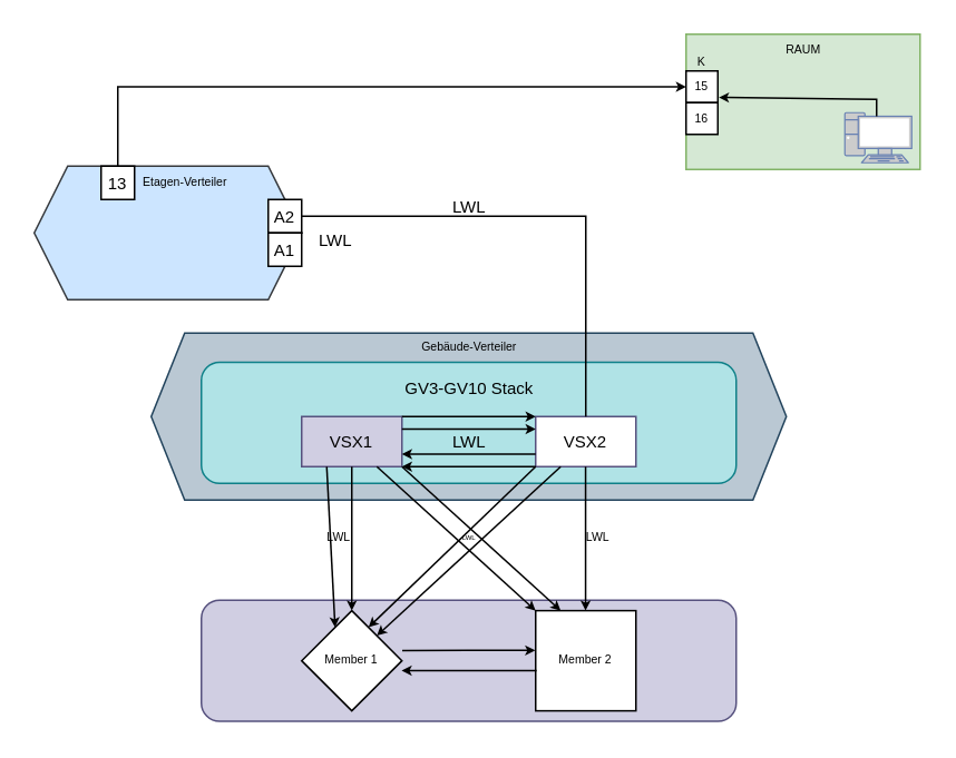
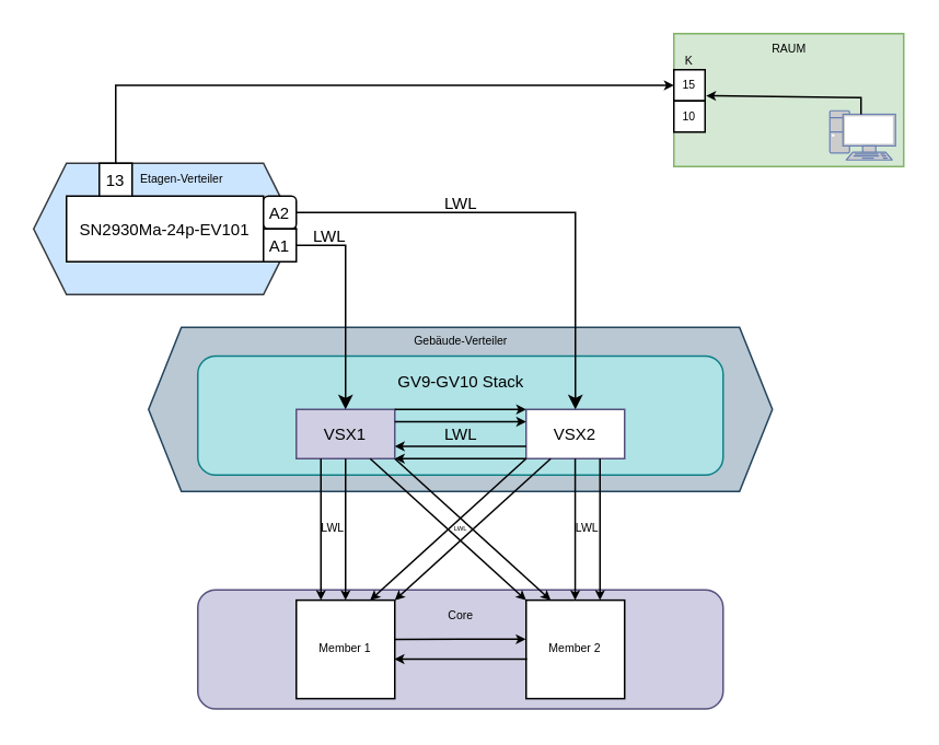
  <mxCell id="0" />
  <mxCell id="1" parent="0" />
  <mxCell id="2" value="" style="shape=hexagon;perimeter=hexagonPerimeter2;whiteSpace=wrap;html=1;fixedSize=1;fontSize=7;fillColor=#cce5ff;strokeColor=#36393d;" vertex="1" parent="1"><mxGeometry x="20" y="99" width="160" height="80" as="geometry" /></mxCell>
  <mxCell id="3" value="" style="shape=hexagon;perimeter=hexagonPerimeter2;whiteSpace=wrap;html=1;fixedSize=1;fontSize=7;fillColor=#bac8d3;strokeColor=#23445d;" vertex="1" parent="1"><mxGeometry x="90" y="199" width="380" height="100" as="geometry" /></mxCell>
  <mxCell id="4" value="" style="rounded=1;whiteSpace=wrap;html=1;fontSize=10;fillColor=#b0e3e6;strokeColor=#0e8088;" vertex="1" parent="1"><mxGeometry x="120" y="216.5" width="320" height="72.5" as="geometry" /></mxCell>
+ <mxCell id="5" value="SN2930Ma-24p-EV101" style="rounded=0;whiteSpace=wrap;html=1;fontSize=10;" vertex="1" parent="1"><mxGeometry x="40" y="119" width="120" height="40" as="geometry" /></mxCell>
  <mxCell id="6" value="13" style="rounded=0;whiteSpace=wrap;html=1;fontSize=10;" vertex="1" parent="1"><mxGeometry x="60" y="99" width="20" height="20" as="geometry" /></mxCell>
- <mxCell id="7" value="A2" style="rounded=0;whiteSpace=wrap;html=1;fontSize=10;" vertex="1" parent="1"><mxGeometry x="160" y="119" width="20" height="20" as="geometry" /></mxCell>
+ <mxCell id="7" value="A2" style="whiteSpace=wrap;html=1;fontSize=10;rounded=1;" vertex="1" parent="1"><mxGeometry x="160" y="119" width="20" height="20" as="geometry" /></mxCell>
  <mxCell id="8" value="A1" style="rounded=0;whiteSpace=wrap;html=1;fontSize=10;" vertex="1" parent="1"><mxGeometry x="160" y="139" width="20" height="20" as="geometry" /></mxCell>
  <mxCell id="9" style="edgeStyle=orthogonalEdgeStyle;rounded=0;orthogonalLoop=1;jettySize=auto;html=1;exitX=1;exitY=0;exitDx=0;exitDy=0;fontSize=10;" edge="1" parent="1" source="10"><mxGeometry relative="1" as="geometry"><mxPoint x="240.2" y="249" as="targetPoint" /></mxGeometry></mxCell>
  <mxCell id="10" value="VSX1" style="rounded=0;whiteSpace=wrap;html=1;fontSize=10;fillColor=#d0cee2;strokeColor=#56517e;" vertex="1" parent="1"><mxGeometry x="180" y="249" width="60" height="30" as="geometry" /></mxCell>
  <mxCell id="11" value="VSX2" style="rounded=0;whiteSpace=wrap;html=1;fontSize=10;fillColor=#ffffff;strokeColor=#56517e;" vertex="1" parent="1"><mxGeometry x="320" y="249" width="60" height="30" as="geometry" /></mxCell>
- <mxCell id="12" value="" style="endArrow=none;html=1;rounded=0;fontSize=10;exitX=1;exitY=0.5;exitDx=0;exitDy=0;entryX=0.5;entryY=0;entryDx=0;entryDy=0;" edge="1" parent="1" source="7" target="11"><mxGeometry width="50" height="50" relative="1" as="geometry"><mxPoint x="200" y="209" as="sourcePoint" /><mxPoint x="250" y="159" as="targetPoint" /><Array as="points"><mxPoint x="350" y="129" /></Array></mxGeometry></mxCell>
+ <mxCell id="12" value="" style="endArrow=classic;html=1;rounded=0;fontSize=10;exitX=1;exitY=0.5;exitDx=0;exitDy=0;entryX=0.5;entryY=0;entryDx=0;entryDy=0;" edge="1" parent="1" source="7" target="11"><mxGeometry width="50" height="50" relative="1" as="geometry"><mxPoint x="200" y="209" as="sourcePoint" /><mxPoint x="250" y="159" as="targetPoint" /><Array as="points"><mxPoint x="350" y="129" /></Array></mxGeometry></mxCell>
+ <mxCell id="13" value="" style="endArrow=classic;html=1;rounded=0;fontSize=10;entryX=0.5;entryY=0;entryDx=0;entryDy=0;exitX=1;exitY=0.5;exitDx=0;exitDy=0;" edge="1" parent="1" source="8" target="10"><mxGeometry width="50" height="50" relative="1" as="geometry"><mxPoint x="140" y="229" as="sourcePoint" /><mxPoint x="190" y="179" as="targetPoint" /><Array as="points"><mxPoint x="210" y="149" /></Array></mxGeometry></mxCell>
  <mxCell id="14" value="LWL" style="text;html=1;align=center;verticalAlign=middle;resizable=0;points=[];autosize=1;strokeColor=none;fillColor=none;fontSize=10;" vertex="1" parent="1"><mxGeometry x="260" y="108" width="40" height="30" as="geometry" /></mxCell>
  <mxCell id="15" value="LWL" style="text;html=1;align=center;verticalAlign=middle;resizable=0;points=[];autosize=1;strokeColor=none;fillColor=none;fontSize=10;" vertex="1" parent="1"><mxGeometry x="180" y="128" width="40" height="30" as="geometry" /></mxCell>
  <mxCell id="16" value="" style="endArrow=classic;html=1;rounded=0;fontSize=10;exitX=1;exitY=0;exitDx=0;exitDy=0;endSize=3;" edge="1" parent="1" source="10"><mxGeometry width="50" height="50" relative="1" as="geometry"><mxPoint x="240" y="269" as="sourcePoint" /><mxPoint x="320" y="249" as="targetPoint" /></mxGeometry></mxCell>
  <mxCell id="17" value="" style="endArrow=classic;html=1;rounded=0;fontSize=10;exitX=1;exitY=0.25;exitDx=0;exitDy=0;endSize=3;entryX=0;entryY=0.25;entryDx=0;entryDy=0;" edge="1" parent="1" source="10" target="11"><mxGeometry width="50" height="50" relative="1" as="geometry"><mxPoint x="240" y="259" as="sourcePoint" /><mxPoint x="320" y="259" as="targetPoint" /></mxGeometry></mxCell>
  <mxCell id="18" value="" style="endArrow=classic;html=1;rounded=0;fontSize=10;exitX=0;exitY=1;exitDx=0;exitDy=0;endSize=3;entryX=1;entryY=1;entryDx=0;entryDy=0;" edge="1" parent="1" source="11" target="10"><mxGeometry width="50" height="50" relative="1" as="geometry"><mxPoint x="260" y="269" as="sourcePoint" /><mxPoint x="340" y="269" as="targetPoint" /></mxGeometry></mxCell>
  <mxCell id="19" value="" style="endArrow=classic;html=1;rounded=0;fontSize=10;exitX=0;exitY=0.75;exitDx=0;exitDy=0;endSize=3;entryX=1;entryY=0.75;entryDx=0;entryDy=0;" edge="1" parent="1" source="11" target="10"><mxGeometry width="50" height="50" relative="1" as="geometry"><mxPoint x="270" y="279" as="sourcePoint" /><mxPoint x="350" y="279" as="targetPoint" /></mxGeometry></mxCell>
  <mxCell id="20" value="LWL" style="text;html=1;align=center;verticalAlign=middle;resizable=0;points=[];autosize=1;strokeColor=none;fillColor=none;fontSize=10;" vertex="1" parent="1"><mxGeometry x="260" y="249" width="40" height="30" as="geometry" /></mxCell>
- <mxCell id="21" value="GV3-GV10 Stack" style="text;html=1;align=center;verticalAlign=middle;resizable=0;points=[];autosize=1;strokeColor=none;fillColor=none;fontSize=10;" vertex="1" parent="1"><mxGeometry x="230" y="216.5" width="100" height="30" as="geometry" /></mxCell>
+ <mxCell id="21" value="GV9-GV10 Stack" style="text;html=1;align=center;verticalAlign=middle;resizable=0;points=[];autosize=1;strokeColor=none;fillColor=none;fontSize=10;" vertex="1" parent="1"><mxGeometry x="230" y="216.5" width="100" height="30" as="geometry" /></mxCell>
  <mxCell id="22" value="" style="rounded=1;whiteSpace=wrap;html=1;fontSize=10;fillColor=#d0cee2;strokeColor=#56517e;" vertex="1" parent="1"><mxGeometry x="120" y="359" width="320" height="72.5" as="geometry" /></mxCell>
- <mxCell id="23" value="Member 1" style="rhombus;whiteSpace=wrap;html=1;aspect=fixed;fontSize=7;" vertex="1" parent="1"><mxGeometry x="180" y="365.25" width="60" height="60" as="geometry" /></mxCell>
+ <mxCell id="23" value="Member 1" style="whiteSpace=wrap;html=1;aspect=fixed;fontSize=7;" vertex="1" parent="1"><mxGeometry x="180" y="365.25" width="60" height="60" as="geometry" /></mxCell>
  <mxCell id="24" value="Member 2" style="whiteSpace=wrap;html=1;aspect=fixed;fontSize=7;" vertex="1" parent="1"><mxGeometry x="320" y="365.25" width="60" height="60" as="geometry" /></mxCell>
+ <mxCell id="25" value="Core" style="text;html=1;align=center;verticalAlign=middle;resizable=0;points=[];autosize=1;strokeColor=none;fillColor=none;fontSize=7;" vertex="1" parent="1"><mxGeometry x="260" y="365.25" width="40" height="20" as="geometry" /></mxCell>
  <mxCell id="26" value="" style="endArrow=classic;html=1;rounded=0;fontSize=10;endSize=3;exitX=0.009;exitY=0.599;exitDx=0;exitDy=0;entryX=0.997;entryY=0.599;entryDx=0;entryDy=0;entryPerimeter=0;exitPerimeter=0;" edge="1" parent="1" source="24" target="23"><mxGeometry width="50" height="50" relative="1" as="geometry"><mxPoint x="280" y="449" as="sourcePoint" /><mxPoint x="280" y="449" as="targetPoint" /></mxGeometry></mxCell>
  <mxCell id="27" value="" style="endArrow=classic;html=1;rounded=0;fontSize=10;exitX=1.003;exitY=0.399;exitDx=0;exitDy=0;endSize=3;entryX=-0.004;entryY=0.397;entryDx=0;entryDy=0;exitPerimeter=0;entryPerimeter=0;" edge="1" parent="1" source="23" target="24"><mxGeometry width="50" height="50" relative="1" as="geometry"><mxPoint x="340" y="299" as="sourcePoint" /><mxPoint x="260" y="299" as="targetPoint" /><Array as="points"><mxPoint x="280" y="389" /></Array></mxGeometry></mxCell>
  <mxCell id="28" value="" style="endArrow=classic;html=1;rounded=0;fontSize=7;endSize=3;entryX=0.25;entryY=0;entryDx=0;entryDy=0;exitX=0.25;exitY=1;exitDx=0;exitDy=0;" edge="1" parent="1" source="10" target="23"><mxGeometry width="50" height="50" relative="1" as="geometry"><mxPoint x="220" y="329" as="sourcePoint" /><mxPoint x="270" y="279" as="targetPoint" /></mxGeometry></mxCell>
  <mxCell id="29" value="" style="endArrow=classic;html=1;rounded=0;fontSize=7;endSize=3;entryX=0.5;entryY=0;entryDx=0;entryDy=0;exitX=0.5;exitY=1;exitDx=0;exitDy=0;" edge="1" parent="1" source="10" target="23"><mxGeometry width="50" height="50" relative="1" as="geometry"><mxPoint x="240" y="359" as="sourcePoint" /><mxPoint x="290" y="309" as="targetPoint" /></mxGeometry></mxCell>
+ <mxCell id="30" value="" style="endArrow=classic;html=1;rounded=0;fontSize=7;endSize=3;entryX=0.75;entryY=0;entryDx=0;entryDy=0;exitX=0.75;exitY=1;exitDx=0;exitDy=0;" edge="1" parent="1" source="11" target="24"><mxGeometry width="50" height="50" relative="1" as="geometry"><mxPoint x="380" y="309" as="sourcePoint" /><mxPoint x="370" y="365.25" as="targetPoint" /></mxGeometry></mxCell>
  <mxCell id="31" value="" style="endArrow=classic;html=1;rounded=0;fontSize=7;endSize=3;entryX=0.5;entryY=0;entryDx=0;entryDy=0;exitX=0.5;exitY=1;exitDx=0;exitDy=0;" edge="1" parent="1"><mxGeometry width="50" height="50" relative="1" as="geometry"><mxPoint x="349.88" y="279" as="sourcePoint" /><mxPoint x="349.88" y="365.25" as="targetPoint" /></mxGeometry></mxCell>
  <mxCell id="32" value="" style="endArrow=classic;html=1;rounded=0;fontSize=7;endSize=3;entryX=1;entryY=0;entryDx=0;entryDy=0;exitX=0.25;exitY=1;exitDx=0;exitDy=0;" edge="1" parent="1" source="11" target="23"><mxGeometry width="50" height="50" relative="1" as="geometry"><mxPoint x="250" y="309" as="sourcePoint" /><mxPoint x="300" y="259" as="targetPoint" /></mxGeometry></mxCell>
  <mxCell id="33" value="" style="endArrow=classic;html=1;rounded=0;fontSize=7;endSize=3;entryX=0;entryY=0;entryDx=0;entryDy=0;exitX=0.75;exitY=1;exitDx=0;exitDy=0;" edge="1" parent="1" source="10" target="24"><mxGeometry width="50" height="50" relative="1" as="geometry"><mxPoint x="240" y="349" as="sourcePoint" /><mxPoint x="290" y="299" as="targetPoint" /></mxGeometry></mxCell>
  <mxCell id="34" value="" style="endArrow=classic;html=1;rounded=0;fontSize=7;endSize=3;entryX=0.75;entryY=0;entryDx=0;entryDy=0;exitX=0;exitY=1;exitDx=0;exitDy=0;" edge="1" parent="1" source="11" target="23"><mxGeometry width="50" height="50" relative="1" as="geometry"><mxPoint x="250" y="349" as="sourcePoint" /><mxPoint x="300" y="299" as="targetPoint" /></mxGeometry></mxCell>
  <mxCell id="35" value="" style="endArrow=classic;html=1;rounded=0;fontSize=7;endSize=3;entryX=0.25;entryY=0;entryDx=0;entryDy=0;exitX=1;exitY=1;exitDx=0;exitDy=0;" edge="1" parent="1" source="10" target="24"><mxGeometry width="50" height="50" relative="1" as="geometry"><mxPoint x="260" y="349" as="sourcePoint" /><mxPoint x="310" y="299" as="targetPoint" /></mxGeometry></mxCell>
  <mxCell id="36" value="LWL" style="text;html=1;align=center;verticalAlign=middle;resizable=0;points=[];autosize=1;strokeColor=none;fillColor=none;fontSize=4;" vertex="1" parent="1"><mxGeometry x="265" y="312" width="30" height="20" as="geometry" /></mxCell>
  <mxCell id="37" value="&lt;font style=&quot;font-size: 7px;&quot;&gt;LWL&lt;/font&gt;" style="text;html=1;align=center;verticalAlign=middle;resizable=0;points=[];autosize=1;strokeColor=none;fillColor=none;fontSize=4;" vertex="1" parent="1"><mxGeometry x="182" y="312" width="40" height="20" as="geometry" /></mxCell>
  <mxCell id="38" value="&lt;font style=&quot;font-size: 7px;&quot;&gt;LWL&lt;/font&gt;" style="text;html=1;align=center;verticalAlign=middle;resizable=0;points=[];autosize=1;strokeColor=none;fillColor=none;fontSize=4;" vertex="1" parent="1"><mxGeometry x="337" y="312" width="40" height="20" as="geometry" /></mxCell>
  <mxCell id="39" value="Gebäude-Verteiler" style="text;html=1;align=center;verticalAlign=middle;resizable=0;points=[];autosize=1;strokeColor=none;fillColor=none;fontSize=7;" vertex="1" parent="1"><mxGeometry x="240" y="197.5" width="80" height="20" as="geometry" /></mxCell>
  <mxCell id="40" value="Etagen-Verteiler" style="text;html=1;align=center;verticalAlign=middle;resizable=0;points=[];autosize=1;strokeColor=none;fillColor=none;fontSize=7;" vertex="1" parent="1"><mxGeometry x="75" y="99" width="70" height="20" as="geometry" /></mxCell>
  <mxCell id="41" value="" style="rounded=0;whiteSpace=wrap;html=1;fontSize=7;fillColor=#d5e8d4;strokeColor=#82b366;" vertex="1" parent="1"><mxGeometry x="410" y="20" width="140" height="81" as="geometry" /></mxCell>
  <mxCell id="42" value="" style="endArrow=classic;html=1;rounded=0;fontSize=7;endSize=3;exitX=0.5;exitY=0;exitDx=0;exitDy=0;entryX=0;entryY=0.5;entryDx=0;entryDy=0;edgeStyle=orthogonalEdgeStyle;" edge="1" parent="1" source="6" target="43"><mxGeometry width="50" height="50" relative="1" as="geometry"><mxPoint x="190" y="239" as="sourcePoint" /><mxPoint x="270" y="29" as="targetPoint" /></mxGeometry></mxCell>
  <mxCell id="43" value="15" style="whiteSpace=wrap;html=1;aspect=fixed;fontSize=7;" vertex="1" parent="1"><mxGeometry x="410" y="42" width="19" height="19" as="geometry" /></mxCell>
- <mxCell id="44" value="16" style="whiteSpace=wrap;html=1;aspect=fixed;fontSize=7;" vertex="1" parent="1"><mxGeometry x="410" y="61" width="19" height="19" as="geometry" /></mxCell>
+ <mxCell id="44" value="10" style="whiteSpace=wrap;html=1;aspect=fixed;fontSize=7;" vertex="1" parent="1"><mxGeometry x="410" y="61" width="19" height="19" as="geometry" /></mxCell>
  <mxCell id="45" value="K" style="text;html=1;align=center;verticalAlign=middle;resizable=0;points=[];autosize=1;strokeColor=none;fillColor=none;fontSize=7;" vertex="1" parent="1"><mxGeometry x="403.5" y="27" width="30" height="20" as="geometry" /></mxCell>
  <mxCell id="46" value="" style="fontColor=#0066CC;verticalAlign=top;verticalLabelPosition=bottom;labelPosition=center;align=center;html=1;outlineConnect=0;fillColor=#CCCCCC;strokeColor=#6881B3;gradientColor=none;gradientDirection=north;strokeWidth=2;shape=mxgraph.networks.pc;fontSize=7;" vertex="1" parent="1"><mxGeometry x="505" y="67" width="40" height="30" as="geometry" /></mxCell>
  <mxCell id="47" value="" style="endArrow=classic;html=1;rounded=0;fontSize=7;endSize=3;exitX=0.5;exitY=0.07;exitDx=0;exitDy=0;exitPerimeter=0;entryX=1.032;entryY=0.835;entryDx=0;entryDy=0;entryPerimeter=0;" edge="1" parent="1" target="43"><mxGeometry width="50" height="50" relative="1" as="geometry"><mxPoint x="524" y="69.1" as="sourcePoint" /><mxPoint x="429" y="51.5" as="targetPoint" /><Array as="points"><mxPoint x="524" y="59" /></Array></mxGeometry></mxCell>
  <mxCell id="48" value="RAUM" style="text;html=1;align=center;verticalAlign=middle;resizable=0;points=[];autosize=1;strokeColor=none;fillColor=none;fontSize=7;" vertex="1" parent="1"><mxGeometry x="460" y="20" width="40" height="20" as="geometry" /></mxCell>
